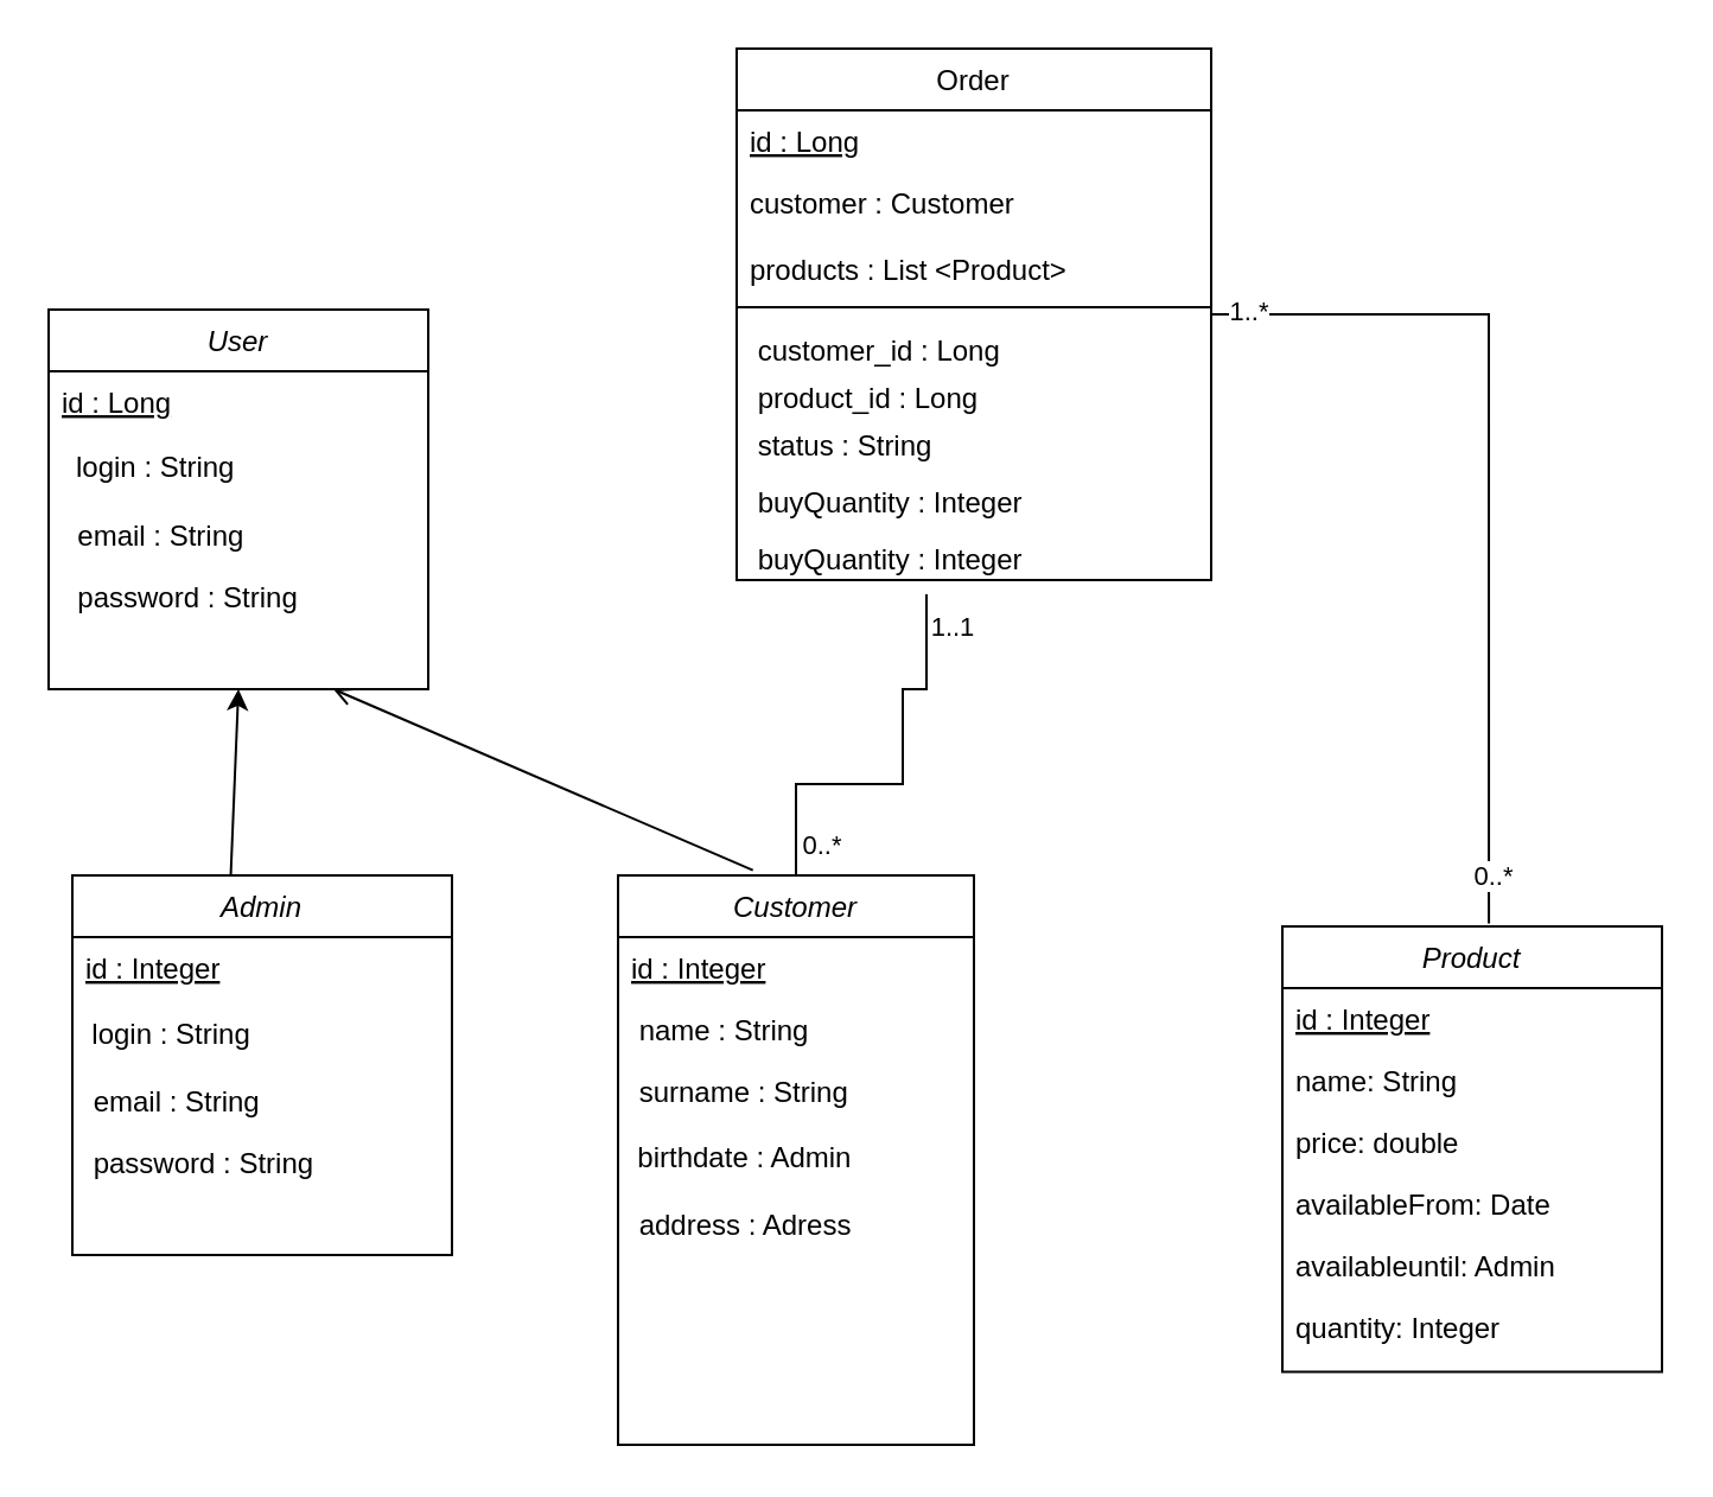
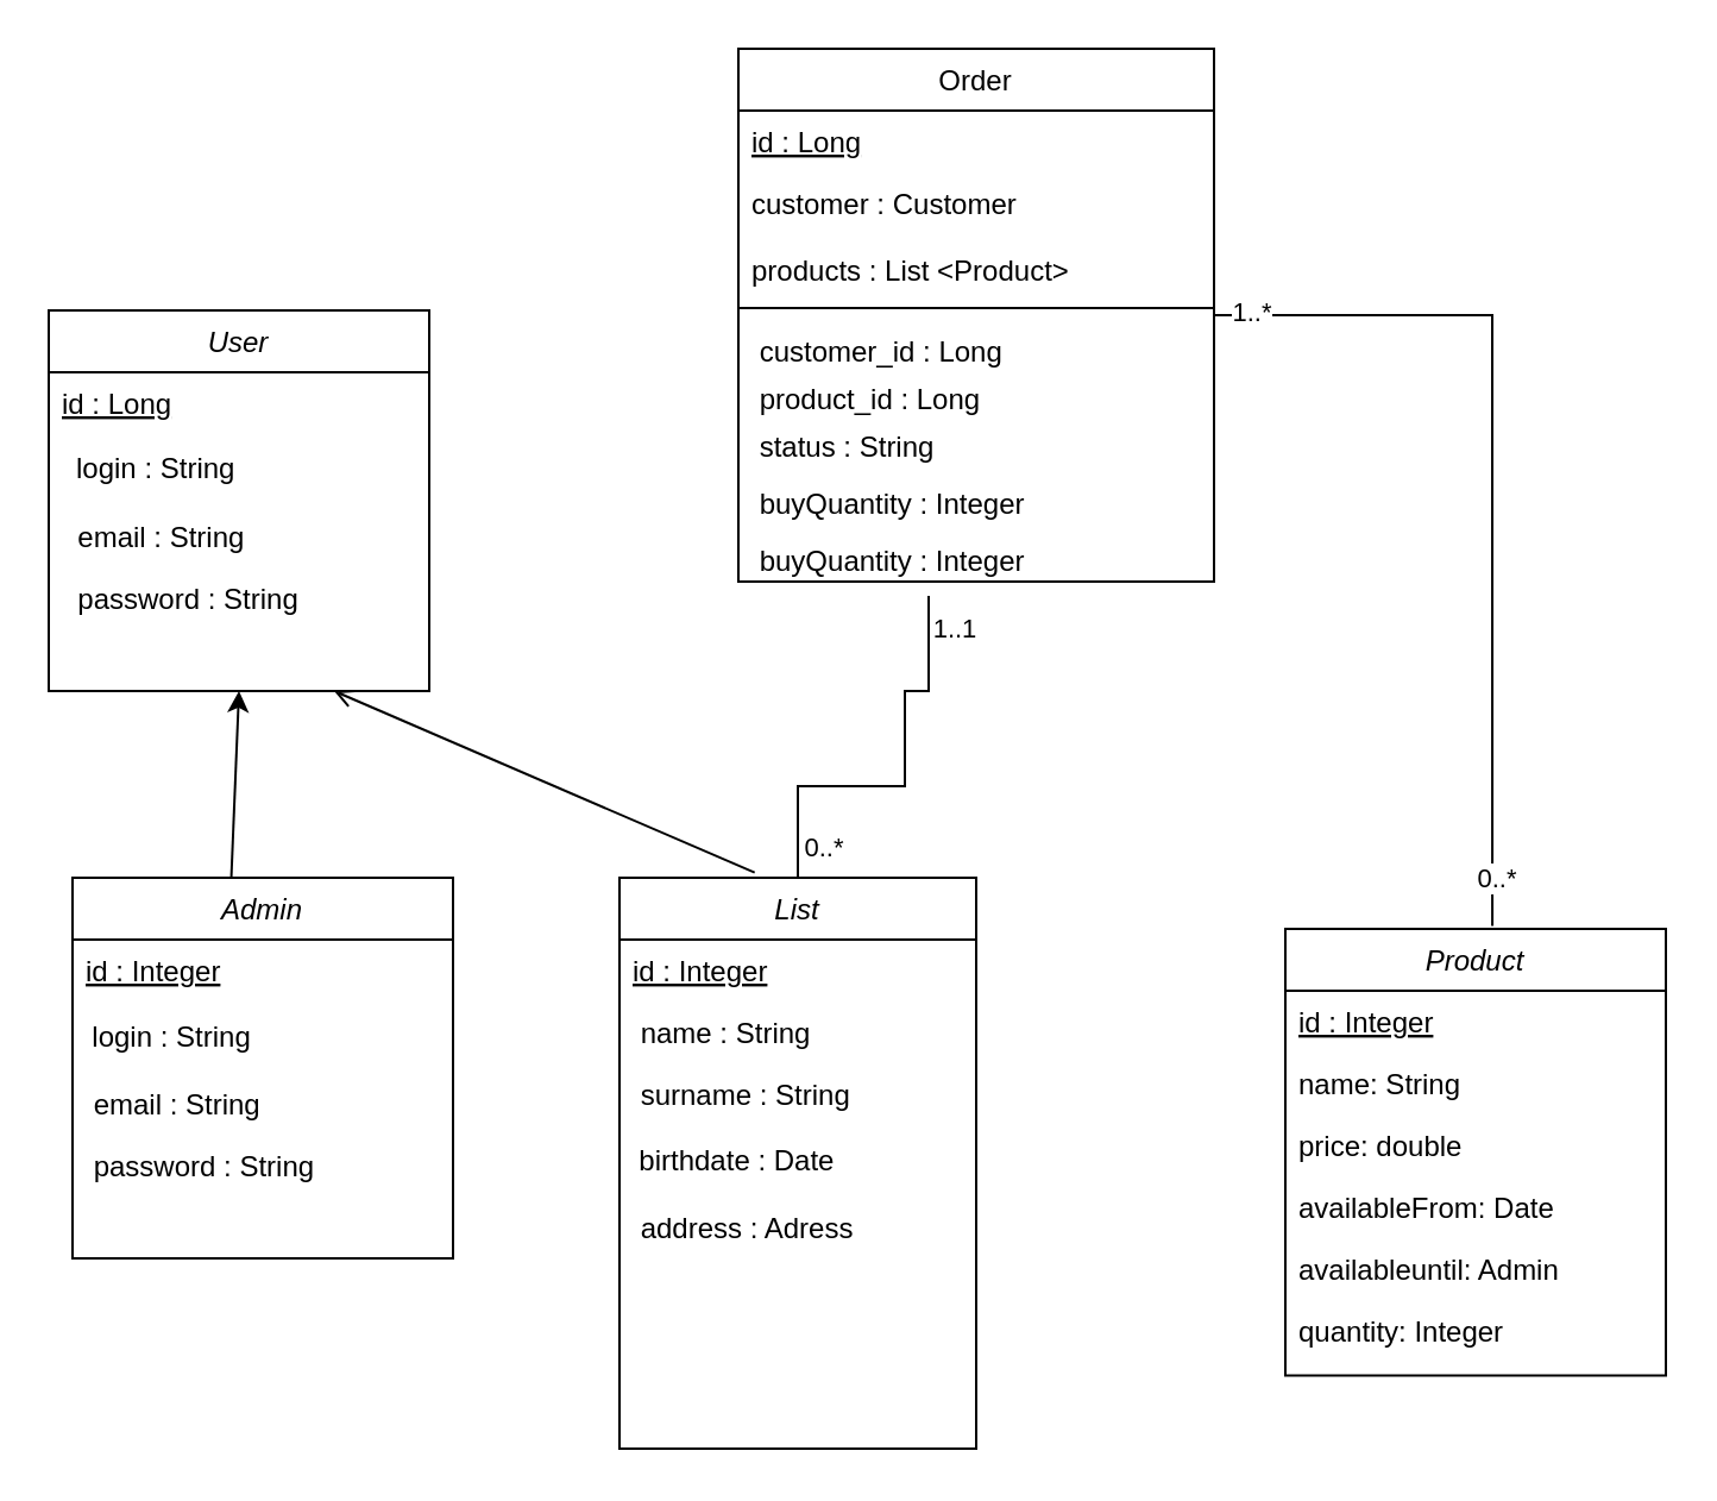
  <mxCell id="0" />
  <mxCell id="1" parent="0" />
  <mxCell id="2" style="edgeStyle=orthogonalEdgeStyle;rounded=0;orthogonalLoop=1;jettySize=auto;html=1;endArrow=none;endFill=0;entryX=0.4;entryY=1.273;entryDx=0;entryDy=0;entryPerimeter=0;" parent="1" source="5" target="30" edge="1"><mxGeometry relative="1" as="geometry"><mxPoint x="320" y="370" as="sourcePoint" /><mxPoint x="290" y="200" as="targetPoint" /><Array as="points"><mxPoint x="335" y="330" /><mxPoint x="380" y="330" /><mxPoint x="380" y="290" /><mxPoint x="390" y="290" /></Array></mxGeometry></mxCell>
  <mxCell id="3" value="0..*" style="edgeLabel;html=1;align=center;verticalAlign=middle;resizable=0;points=[];" parent="2" vertex="1" connectable="0"><mxGeometry x="-0.854" relative="1" as="geometry"><mxPoint x="10" as="offset" /></mxGeometry></mxCell>
  <mxCell id="4" value="1..1" style="edgeLabel;html=1;align=center;verticalAlign=middle;resizable=0;points=[];" parent="2" vertex="1" connectable="0"><mxGeometry x="0.845" y="-1" relative="1" as="geometry"><mxPoint x="9" as="offset" /></mxGeometry></mxCell>
- <mxCell id="5" value="Customer" style="swimlane;fontStyle=2;align=center;verticalAlign=top;childLayout=stackLayout;horizontal=1;startSize=26;horizontalStack=0;resizeParent=1;resizeLast=0;collapsible=1;marginBottom=0;rounded=0;shadow=0;strokeWidth=1;" parent="1" vertex="1"><mxGeometry x="260" y="368.5" width="150" height="240" as="geometry"><mxRectangle x="230" y="140" width="160" height="26" as="alternateBounds" /></mxGeometry></mxCell>
+ <mxCell id="5" value="List" style="swimlane;fontStyle=2;align=center;verticalAlign=top;childLayout=stackLayout;horizontal=1;startSize=26;horizontalStack=0;resizeParent=1;resizeLast=0;collapsible=1;marginBottom=0;rounded=0;shadow=0;strokeWidth=1;" parent="1" vertex="1"><mxGeometry x="260" y="368.5" width="150" height="240" as="geometry"><mxRectangle x="230" y="140" width="160" height="26" as="alternateBounds" /></mxGeometry></mxCell>
  <mxCell id="6" value="id : Integer" style="text;align=left;verticalAlign=top;spacingLeft=4;spacingRight=4;overflow=hidden;rotatable=0;points=[[0,0.5],[1,0.5]];portConstraint=eastwest;fontStyle=4" parent="5" vertex="1"><mxGeometry y="26" width="150" height="26" as="geometry" /></mxCell>
  <mxCell id="7" value=" name : String" style="text;align=left;verticalAlign=top;spacingLeft=4;spacingRight=4;overflow=hidden;rotatable=0;points=[[0,0.5],[1,0.5]];portConstraint=eastwest;" parent="5" vertex="1"><mxGeometry y="52" width="150" height="26" as="geometry" /></mxCell>
  <mxCell id="8" value=" surname : String" style="text;align=left;verticalAlign=top;spacingLeft=4;spacingRight=4;overflow=hidden;rotatable=0;points=[[0,0.5],[1,0.5]];portConstraint=eastwest;rounded=0;shadow=0;html=0;" parent="5" vertex="1"><mxGeometry y="78" width="150" height="26" as="geometry" /></mxCell>
- <mxCell id="9" value="&amp;nbsp; birthdate : Admin" style="text;html=1;align=left;verticalAlign=middle;resizable=0;points=[];autosize=1;strokeColor=none;fillColor=none;" parent="5" vertex="1"><mxGeometry y="104" width="150" height="30" as="geometry" /></mxCell>
+ <mxCell id="9" value="&amp;nbsp; birthdate : Date" style="text;html=1;align=left;verticalAlign=middle;resizable=0;points=[];autosize=1;strokeColor=none;fillColor=none;" parent="5" vertex="1"><mxGeometry y="104" width="150" height="30" as="geometry" /></mxCell>
  <mxCell id="10" value=" address : Adress" style="text;align=left;verticalAlign=top;spacingLeft=4;spacingRight=4;overflow=hidden;rotatable=0;points=[[0,0.5],[1,0.5]];portConstraint=eastwest;rounded=0;shadow=0;html=0;" parent="5" vertex="1"><mxGeometry y="134" width="150" height="26" as="geometry" /></mxCell>
  <mxCell id="11" value="Product" style="swimlane;fontStyle=2;align=center;verticalAlign=top;childLayout=stackLayout;horizontal=1;startSize=26;horizontalStack=0;resizeParent=1;resizeLast=0;collapsible=1;marginBottom=0;rounded=0;shadow=0;strokeWidth=1;" parent="1" vertex="1"><mxGeometry x="540" y="390" width="160" height="187.75" as="geometry"><mxRectangle x="230" y="140" width="160" height="26" as="alternateBounds" /></mxGeometry></mxCell>
  <mxCell id="12" value="id : Integer" style="text;align=left;verticalAlign=top;spacingLeft=4;spacingRight=4;overflow=hidden;rotatable=0;points=[[0,0.5],[1,0.5]];portConstraint=eastwest;fontStyle=4" parent="11" vertex="1"><mxGeometry y="26" width="160" height="26" as="geometry" /></mxCell>
  <mxCell id="13" value="name: String" style="text;align=left;verticalAlign=top;spacingLeft=4;spacingRight=4;overflow=hidden;rotatable=0;points=[[0,0.5],[1,0.5]];portConstraint=eastwest;fontStyle=0" parent="11" vertex="1"><mxGeometry y="52" width="160" height="26" as="geometry" /></mxCell>
  <mxCell id="14" value="price: double" style="text;align=left;verticalAlign=top;spacingLeft=4;spacingRight=4;overflow=hidden;rotatable=0;points=[[0,0.5],[1,0.5]];portConstraint=eastwest;fontStyle=0" parent="11" vertex="1"><mxGeometry y="78" width="160" height="26" as="geometry" /></mxCell>
  <mxCell id="15" value="availableFrom: Date" style="text;align=left;verticalAlign=top;spacingLeft=4;spacingRight=4;overflow=hidden;rotatable=0;points=[[0,0.5],[1,0.5]];portConstraint=eastwest;fontStyle=0" parent="11" vertex="1"><mxGeometry y="104" width="160" height="26" as="geometry" /></mxCell>
  <mxCell id="16" value="availableuntil: Admin" style="text;align=left;verticalAlign=top;spacingLeft=4;spacingRight=4;overflow=hidden;rotatable=0;points=[[0,0.5],[1,0.5]];portConstraint=eastwest;fontStyle=0" parent="11" vertex="1"><mxGeometry y="130" width="160" height="26" as="geometry" /></mxCell>
  <mxCell id="17" value="quantity: Integer" style="text;align=left;verticalAlign=top;spacingLeft=4;spacingRight=4;overflow=hidden;rotatable=0;points=[[0,0.5],[1,0.5]];portConstraint=eastwest;fontStyle=0" parent="11" vertex="1"><mxGeometry y="156" width="160" height="26" as="geometry" /></mxCell>
  <mxCell id="18" style="edgeStyle=orthogonalEdgeStyle;rounded=0;orthogonalLoop=1;jettySize=auto;html=1;endArrow=none;endFill=0;exitX=1;exitY=0.5;exitDx=0;exitDy=0;entryX=0.544;entryY=-0.007;entryDx=0;entryDy=0;entryPerimeter=0;" parent="1" source="21" target="11" edge="1"><mxGeometry relative="1" as="geometry"><mxPoint x="430" y="131" as="sourcePoint" /><mxPoint x="680" y="380" as="targetPoint" /></mxGeometry></mxCell>
  <mxCell id="19" value="1..*" style="edgeLabel;html=1;align=center;verticalAlign=middle;resizable=0;points=[];" parent="18" vertex="1" connectable="0"><mxGeometry x="-0.922" relative="1" as="geometry"><mxPoint y="-2" as="offset" /></mxGeometry></mxCell>
  <mxCell id="20" value="0..*" style="edgeLabel;html=1;align=center;verticalAlign=middle;resizable=0;points=[];" parent="18" vertex="1" connectable="0"><mxGeometry x="0.895" y="1" relative="1" as="geometry"><mxPoint as="offset" /></mxGeometry></mxCell>
  <mxCell id="21" value="Order" style="swimlane;fontStyle=0;align=center;verticalAlign=top;childLayout=stackLayout;horizontal=1;startSize=26;horizontalStack=0;resizeParent=1;resizeParentMax=0;resizeLast=0;collapsible=1;marginBottom=0;" parent="1" vertex="1"><mxGeometry x="310" y="20" width="200" height="224" as="geometry" /></mxCell>
  <mxCell id="22" value="id : Long" style="text;strokeColor=none;fillColor=none;align=left;verticalAlign=top;spacingLeft=4;spacingRight=4;overflow=hidden;rotatable=0;points=[[0,0.5],[1,0.5]];portConstraint=eastwest;fontStyle=4" parent="21" vertex="1"><mxGeometry y="26" width="200" height="26" as="geometry" /></mxCell>
  <mxCell id="23" value="customer : Customer&#10;" style="text;strokeColor=none;fillColor=none;align=left;verticalAlign=top;spacingLeft=4;spacingRight=4;overflow=hidden;rotatable=0;points=[[0,0.5],[1,0.5]];portConstraint=eastwest;fontStyle=0" parent="21" vertex="1"><mxGeometry y="52" width="200" height="28" as="geometry" /></mxCell>
  <mxCell id="24" value="products : List &lt;Product&gt;" style="text;strokeColor=none;fillColor=none;align=left;verticalAlign=top;spacingLeft=4;spacingRight=4;overflow=hidden;rotatable=0;points=[[0,0.5],[1,0.5]];portConstraint=eastwest;" parent="21" vertex="1"><mxGeometry y="80" width="200" height="24" as="geometry" /></mxCell>
  <mxCell id="25" value="" style="line;strokeWidth=1;fillColor=none;align=left;verticalAlign=middle;spacingTop=-1;spacingLeft=3;spacingRight=3;rotatable=0;labelPosition=right;points=[];portConstraint=eastwest;strokeColor=inherit;" parent="21" vertex="1"><mxGeometry y="104" width="200" height="10" as="geometry" /></mxCell>
  <mxCell id="26" value=" customer_id : Long" style="text;strokeColor=none;fillColor=none;align=left;verticalAlign=top;spacingLeft=4;spacingRight=4;overflow=hidden;rotatable=0;points=[[0,0.5],[1,0.5]];portConstraint=eastwest;" parent="21" vertex="1"><mxGeometry y="114" width="200" height="20" as="geometry" /></mxCell>
  <mxCell id="27" value=" product_id : Long" style="text;strokeColor=none;fillColor=none;align=left;verticalAlign=top;spacingLeft=4;spacingRight=4;overflow=hidden;rotatable=0;points=[[0,0.5],[1,0.5]];portConstraint=eastwest;" parent="21" vertex="1"><mxGeometry y="134" width="200" height="20" as="geometry" /></mxCell>
  <mxCell id="28" value=" status : String" style="text;strokeColor=none;fillColor=none;align=left;verticalAlign=top;spacingLeft=4;spacingRight=4;overflow=hidden;rotatable=0;points=[[0,0.5],[1,0.5]];portConstraint=eastwest;" parent="21" vertex="1"><mxGeometry y="154" width="200" height="24" as="geometry" /></mxCell>
  <mxCell id="29" value=" buyQuantity : Integer" style="text;strokeColor=none;fillColor=none;align=left;verticalAlign=top;spacingLeft=4;spacingRight=4;overflow=hidden;rotatable=0;points=[[0,0.5],[1,0.5]];portConstraint=eastwest;" parent="21" vertex="1"><mxGeometry y="178" width="200" height="24" as="geometry" /></mxCell>
  <mxCell id="30" value=" buyQuantity : Integer" style="text;strokeColor=none;fillColor=none;align=left;verticalAlign=top;spacingLeft=4;spacingRight=4;overflow=hidden;rotatable=0;points=[[0,0.5],[1,0.5]];portConstraint=eastwest;" parent="21" vertex="1"><mxGeometry y="202" width="200" height="22" as="geometry" /></mxCell>
  <mxCell id="31" value="User" style="swimlane;fontStyle=2;align=center;verticalAlign=top;childLayout=stackLayout;horizontal=1;startSize=26;horizontalStack=0;resizeParent=1;resizeLast=0;collapsible=1;marginBottom=0;rounded=0;shadow=0;strokeWidth=1;" parent="1" vertex="1"><mxGeometry x="20" y="130" width="160" height="160" as="geometry"><mxRectangle x="230" y="140" width="160" height="26" as="alternateBounds" /></mxGeometry></mxCell>
  <mxCell id="32" value="id : Long" style="text;align=left;verticalAlign=top;spacingLeft=4;spacingRight=4;overflow=hidden;rotatable=0;points=[[0,0.5],[1,0.5]];portConstraint=eastwest;fontStyle=4" parent="31" vertex="1"><mxGeometry y="26" width="160" height="26" as="geometry" /></mxCell>
  <mxCell id="33" value="&amp;nbsp; &amp;nbsp;login : String" style="text;html=1;align=left;verticalAlign=middle;resizable=0;points=[];autosize=1;strokeColor=none;fillColor=none;" parent="31" vertex="1"><mxGeometry y="52" width="160" height="30" as="geometry" /></mxCell>
  <mxCell id="34" value="  email : String" style="text;align=left;verticalAlign=top;spacingLeft=4;spacingRight=4;overflow=hidden;rotatable=0;points=[[0,0.5],[1,0.5]];portConstraint=eastwest;fontStyle=0" parent="31" vertex="1"><mxGeometry y="82" width="160" height="26" as="geometry" /></mxCell>
  <mxCell id="35" value="  password : String" style="text;align=left;verticalAlign=top;spacingLeft=4;spacingRight=4;overflow=hidden;rotatable=0;points=[[0,0.5],[1,0.5]];portConstraint=eastwest;" parent="31" vertex="1"><mxGeometry y="108" width="160" height="38" as="geometry" /></mxCell>
  <mxCell id="36" value="" style="endArrow=open;html=1;rounded=0;exitX=0.379;exitY=-0.009;exitDx=0;exitDy=0;exitPerimeter=0;entryX=0.75;entryY=1;entryDx=0;entryDy=0;" parent="1" source="5" target="31" edge="1"><mxGeometry width="50" height="50" relative="1" as="geometry"><mxPoint x="295" y="377" as="sourcePoint" /><mxPoint x="70" y="290" as="targetPoint" /></mxGeometry></mxCell>
  <mxCell id="37" value="" style="endArrow=classic;html=1;rounded=0;exitX=0.417;exitY=0.007;exitDx=0;exitDy=0;exitPerimeter=0;entryX=0.5;entryY=1;entryDx=0;entryDy=0;" parent="1" source="38" target="31" edge="1"><mxGeometry width="50" height="50" relative="1" as="geometry"><mxPoint x="60" y="368.5" as="sourcePoint" /><mxPoint x="80" y="271" as="targetPoint" /></mxGeometry></mxCell>
  <mxCell id="38" value="Admin" style="swimlane;fontStyle=2;align=center;verticalAlign=top;childLayout=stackLayout;horizontal=1;startSize=26;horizontalStack=0;resizeParent=1;resizeLast=0;collapsible=1;marginBottom=0;rounded=0;shadow=0;strokeWidth=1;" parent="1" vertex="1"><mxGeometry x="30" y="368.5" width="160" height="160" as="geometry"><mxRectangle x="230" y="140" width="160" height="26" as="alternateBounds" /></mxGeometry></mxCell>
  <mxCell id="39" value="id : Integer" style="text;align=left;verticalAlign=top;spacingLeft=4;spacingRight=4;overflow=hidden;rotatable=0;points=[[0,0.5],[1,0.5]];portConstraint=eastwest;fontStyle=4" parent="38" vertex="1"><mxGeometry y="26" width="160" height="26" as="geometry" /></mxCell>
  <mxCell id="40" value="&amp;nbsp; login : String" style="text;html=1;align=left;verticalAlign=middle;resizable=0;points=[];autosize=1;strokeColor=none;fillColor=none;" parent="38" vertex="1"><mxGeometry y="52" width="160" height="30" as="geometry" /></mxCell>
  <mxCell id="41" value=" email : String" style="text;align=left;verticalAlign=top;spacingLeft=4;spacingRight=4;overflow=hidden;rotatable=0;points=[[0,0.5],[1,0.5]];portConstraint=eastwest;fontStyle=0" parent="38" vertex="1"><mxGeometry y="82" width="160" height="26" as="geometry" /></mxCell>
  <mxCell id="42" value=" password : String" style="text;align=left;verticalAlign=top;spacingLeft=4;spacingRight=4;overflow=hidden;rotatable=0;points=[[0,0.5],[1,0.5]];portConstraint=eastwest;" parent="38" vertex="1"><mxGeometry y="108" width="160" height="38" as="geometry" /></mxCell>
